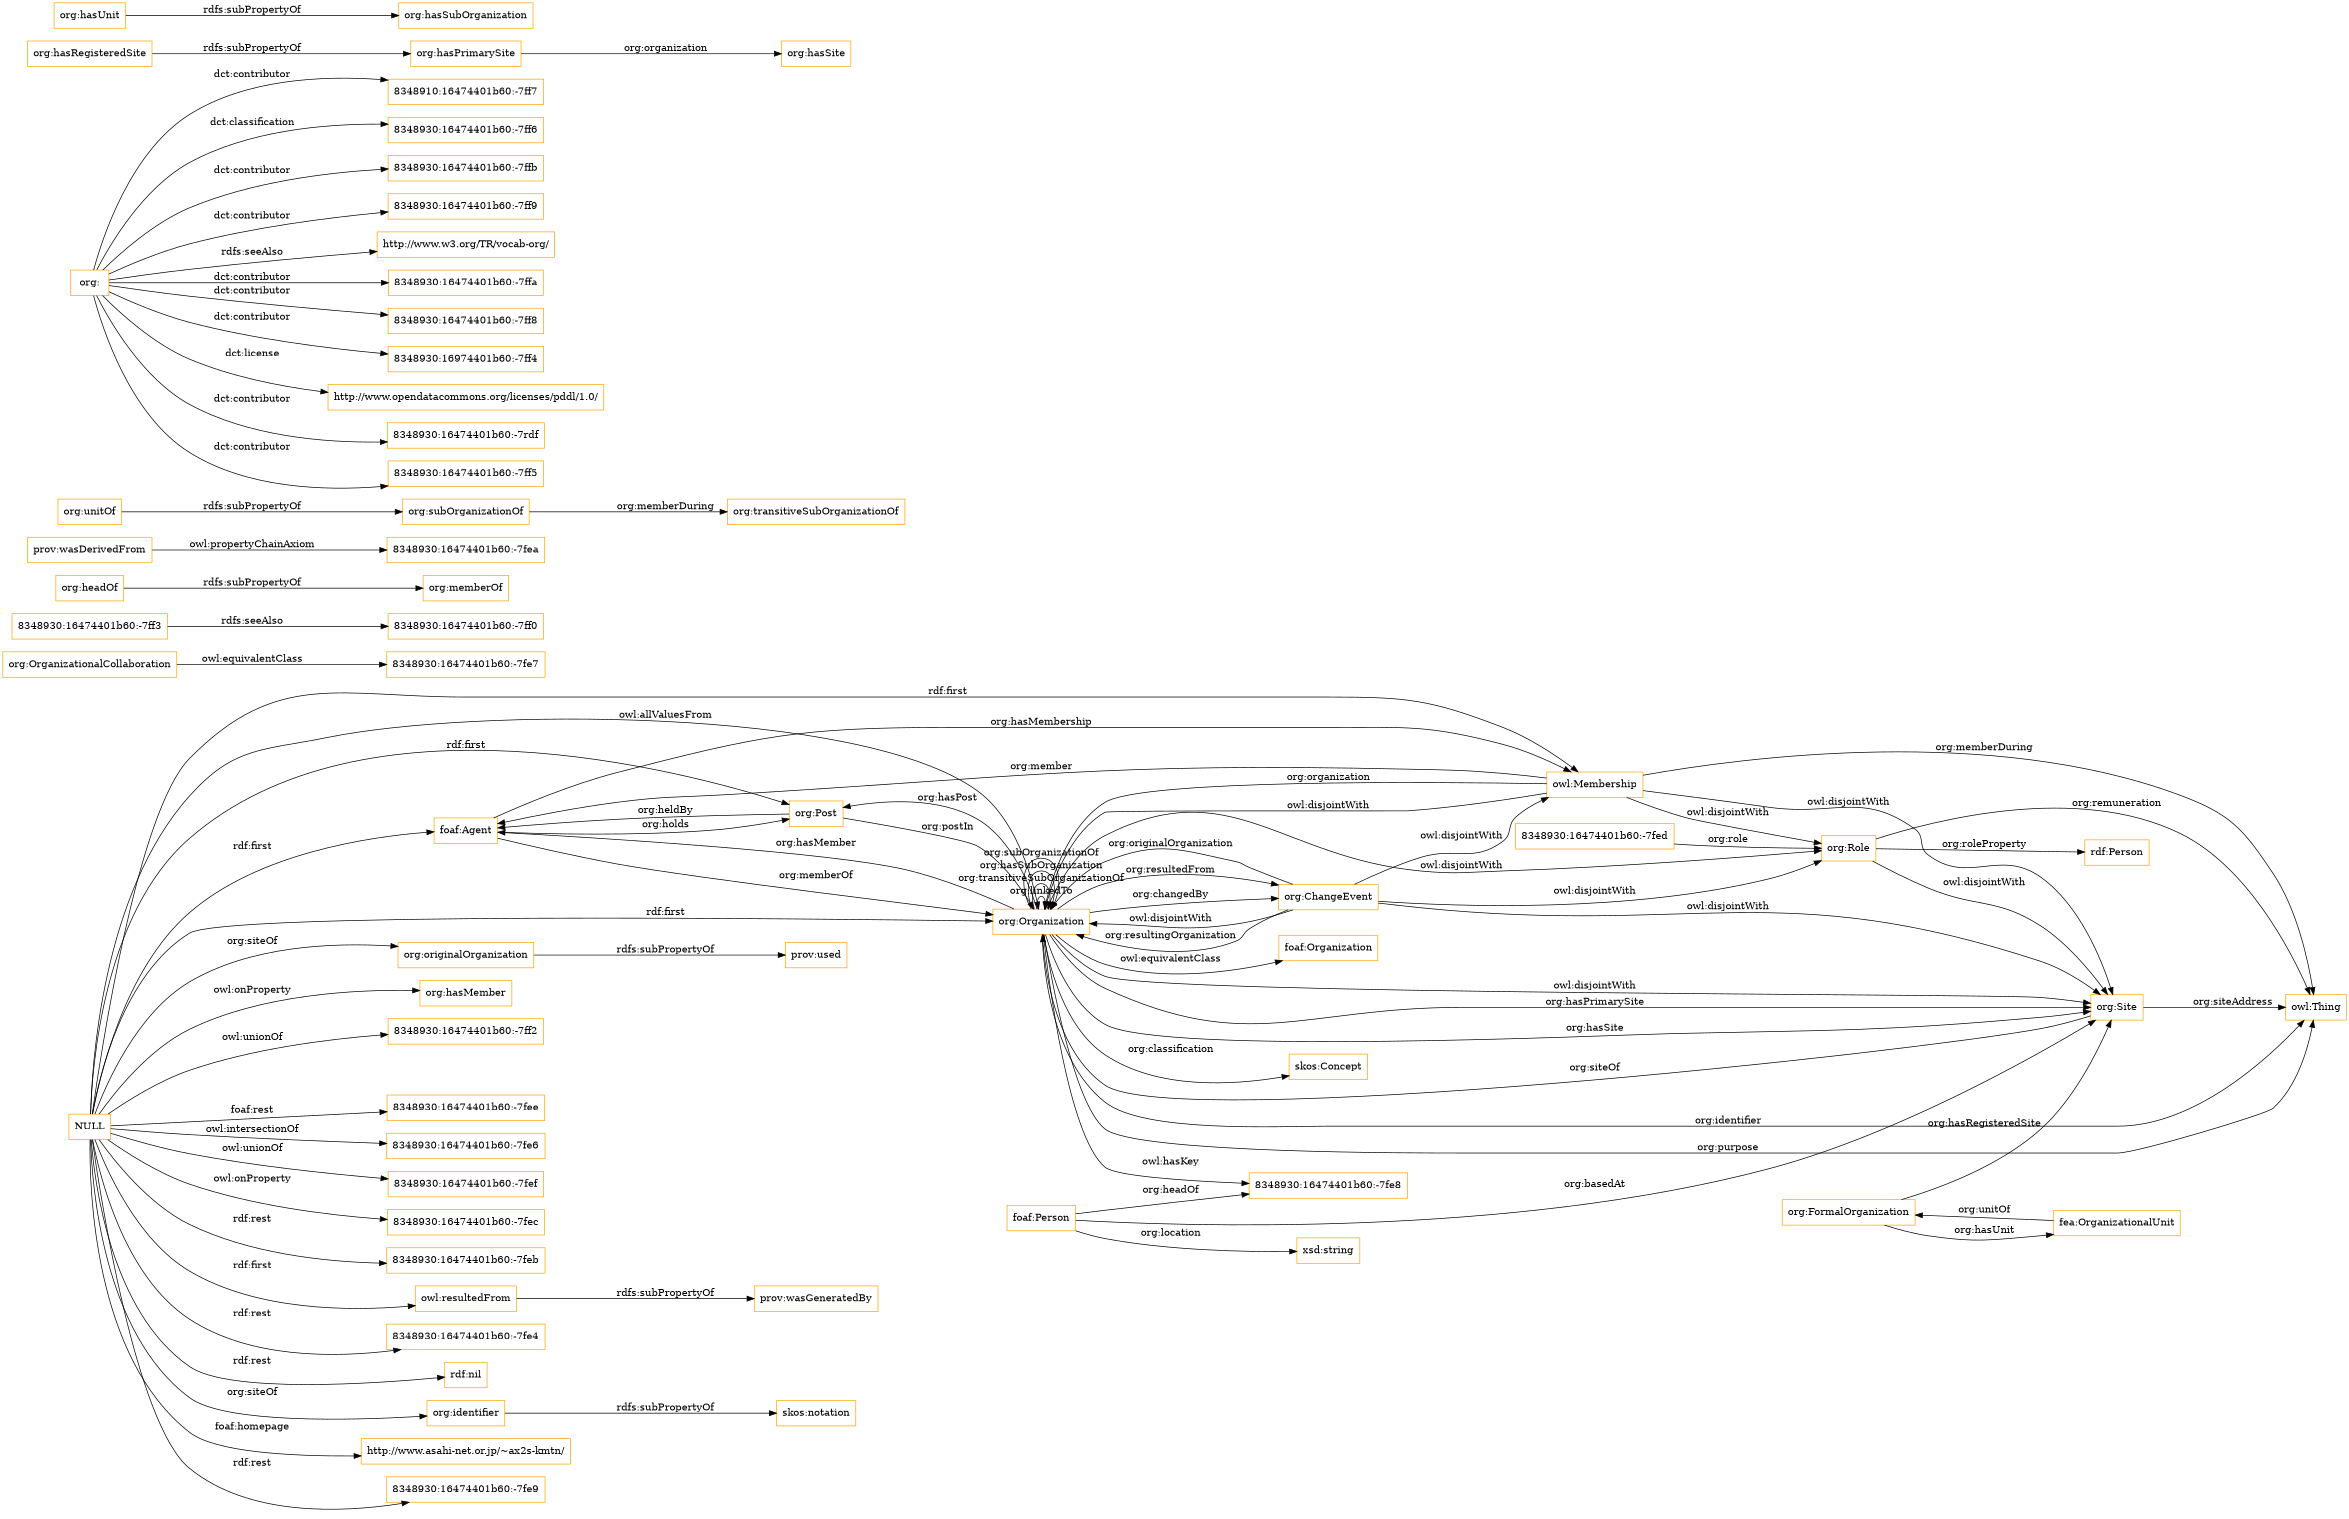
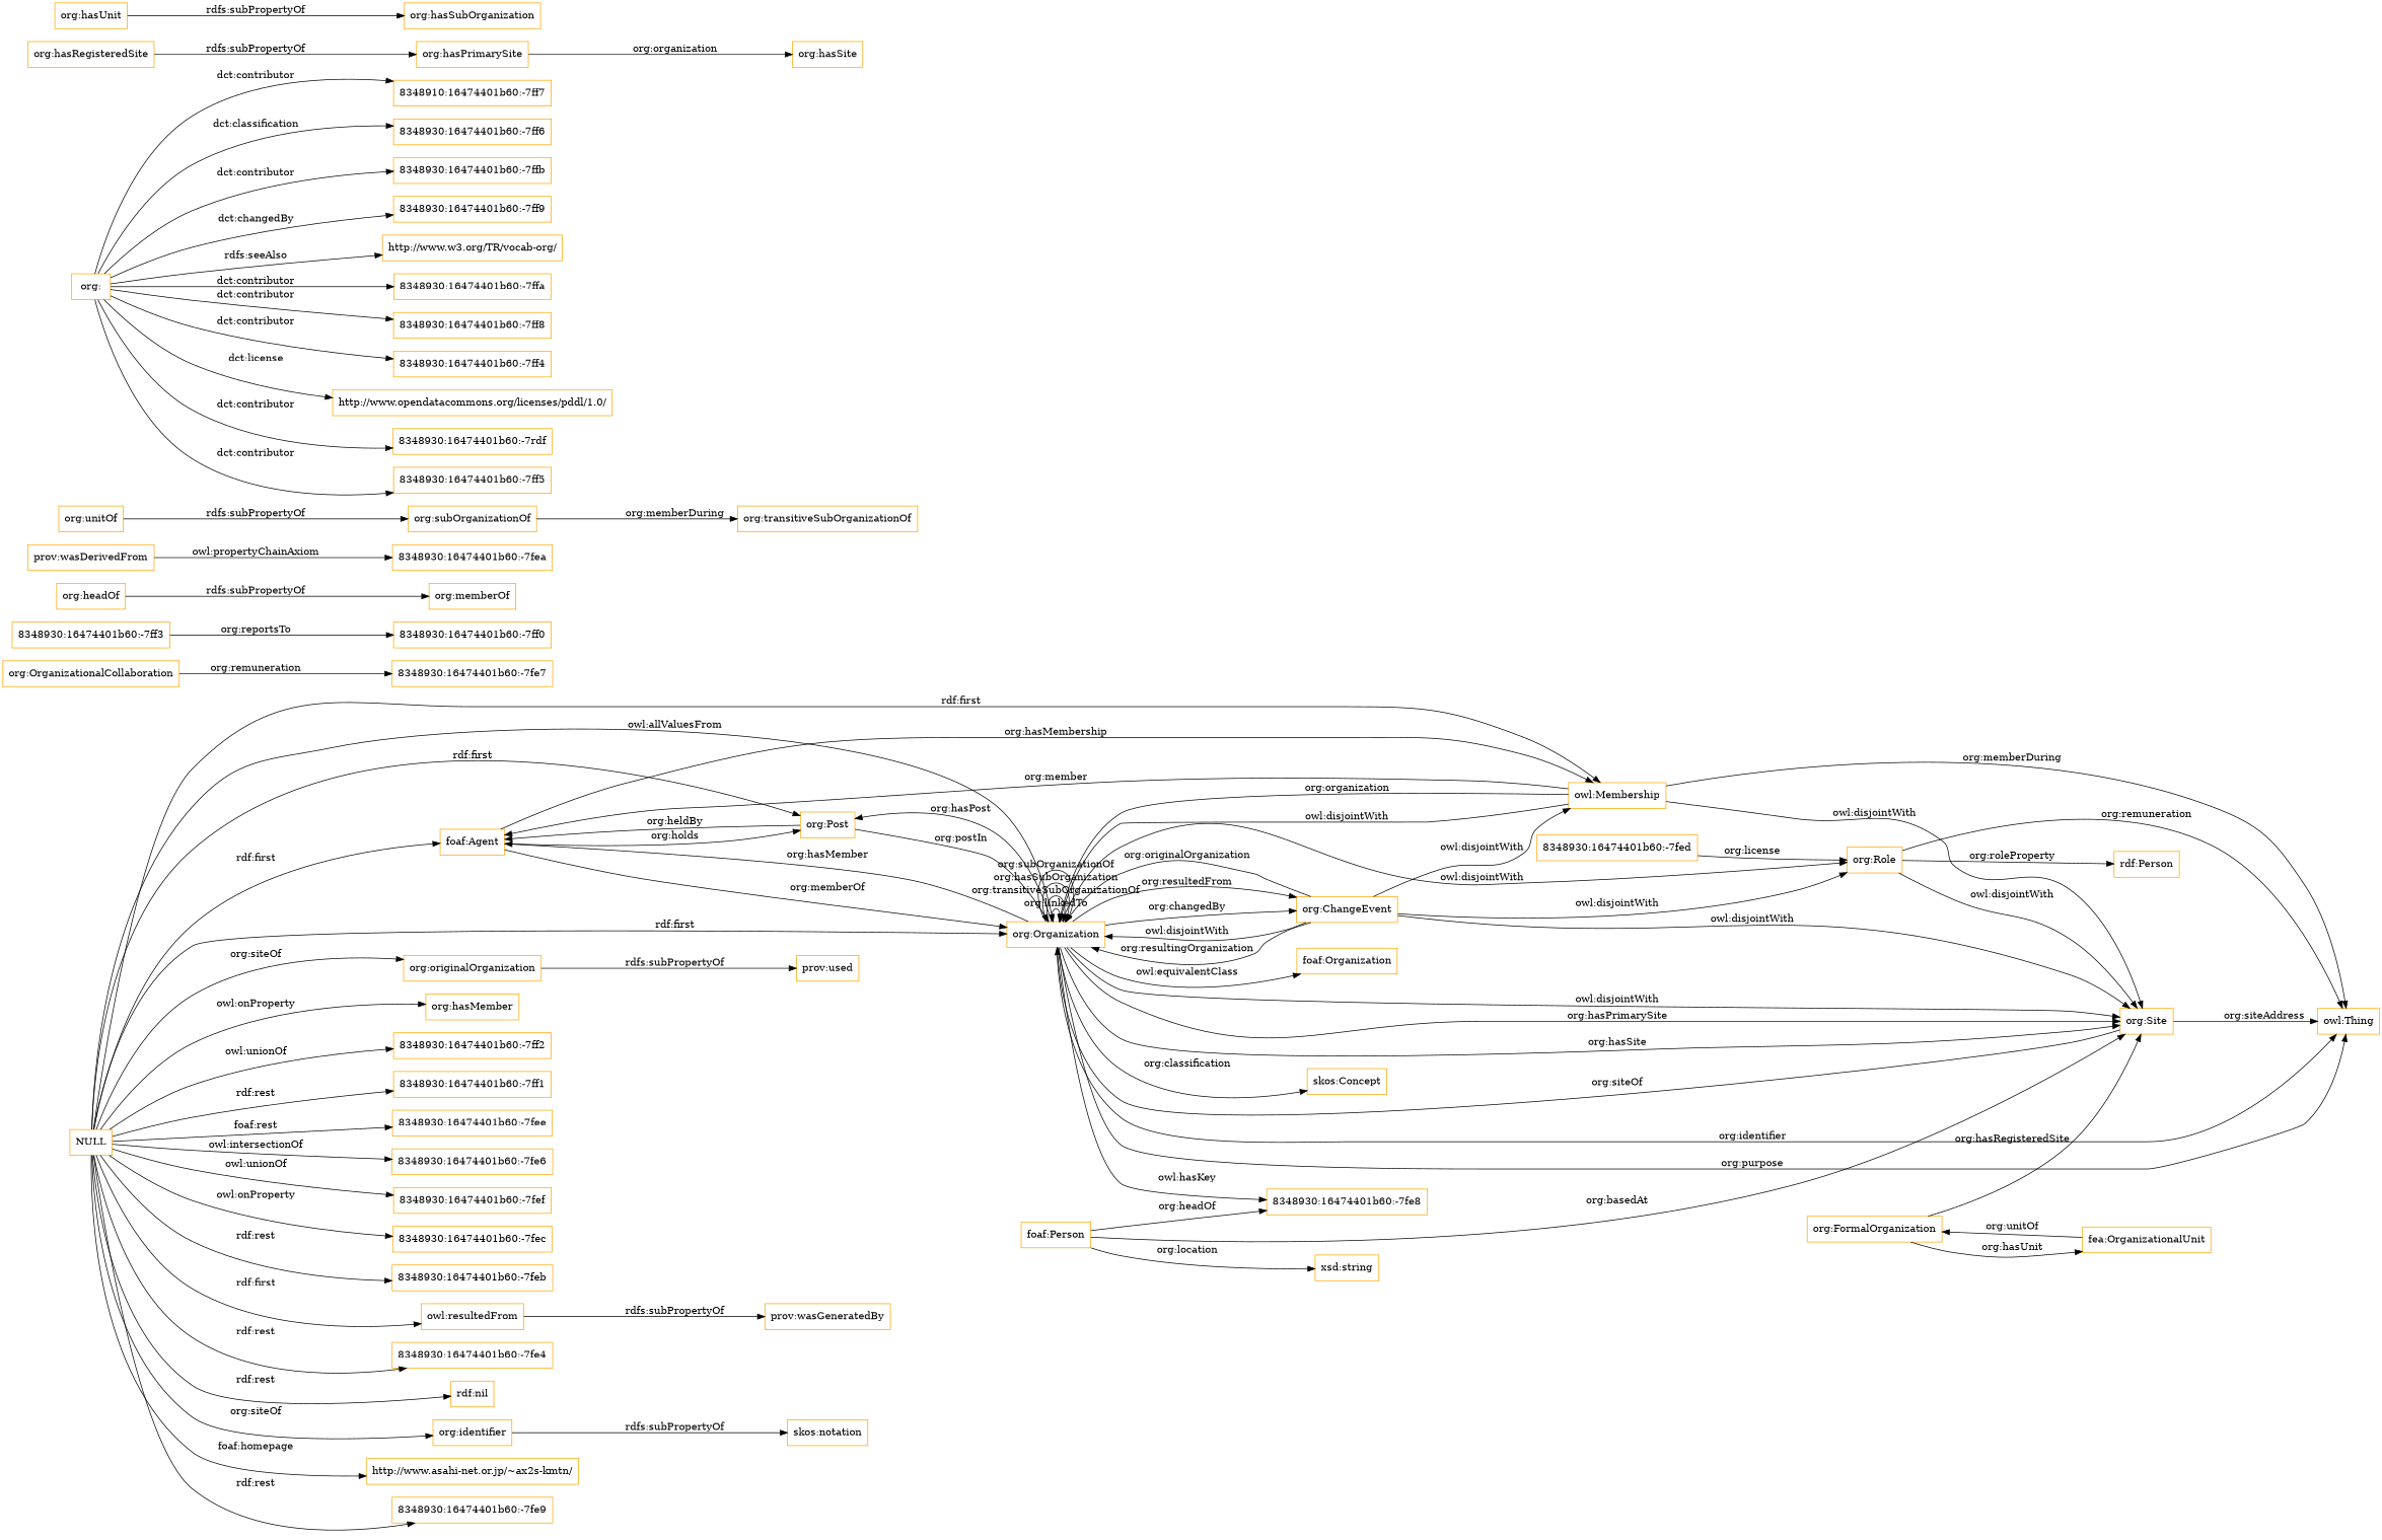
  digraph {
    rankdir=LR
    node [color=orange shape=rectangle]
    "foaf:Agent"
    "org:Post"
    "org:Organization"
    n4 [label="owl:Membership"]
    "org:Role"
    "org:Site"
    "owl:Thing"
    "foaf:Organization"
    "skos:Concept"
    "org:ChangeEvent"
    "8348930:16474401b60:-7fe8"
    "8348930:16474401b60:-7fed"
    n13 [label="rdf:Person"]
    "org:FormalOrganization"
    n15 [label="fea:OrganizationalUnit"]
    "foaf:Person"
    "xsd:string"
    "org:OrganizationalCollaboration"
    "8348930:16474401b60:-7fe7"
    "8348930:16474401b60:-7ff3"
    "8348930:16474401b60:-7ff0"
    "org:headOf"
    "org:memberOf"
    "prov:wasDerivedFrom"
    "8348930:16474401b60:-7fea"
    "org:originalOrganization"
    "prov:used"
    "org:subOrganizationOf"
    "org:transitiveSubOrganizationOf"
    NULL
    "org:hasMember"
    "8348930:16474401b60:-7ff2"
+   "8348930:16474401b60:-7ff1"
    "8348930:16474401b60:-7fee"
    "8348930:16474401b60:-7fe6"
    "8348930:16474401b60:-7fef"
    "8348930:16474401b60:-7fec"
    "8348930:16474401b60:-7feb"
    n39 [label="owl:resultedFrom"]
    "8348930:16474401b60:-7fe4"
    "rdf:nil"
    "org:identifier"
    "http://www.asahi-net.or.jp/~ax2s-kmtn/"
    "8348930:16474401b60:-7fe9"
    "prov:wasGeneratedBy"
    "skos:notation"
    n47 [label="8348910:16474401b60:-7ff7"]
    "org:"
    "8348930:16474401b60:-7ff6"
    "8348930:16474401b60:-7ffb"
    "8348930:16474401b60:-7ff9"
    "http://www.w3.org/TR/vocab-org/"
    "8348930:16474401b60:-7ffa"
    "8348930:16474401b60:-7ff8"
-   "8348930:16474401b60:-7ff4" [label="8348930:16974401b60:-7ff4"]
+   "8348930:16474401b60:-7ff4"
    "http://www.opendatacommons.org/licenses/pddl/1.0/"
    n57 [label="8348930:16474401b60:-7rdf"]
    "8348930:16474401b60:-7ff5"
    "org:hasRegisteredSite"
    "org:hasPrimarySite"
    "org:hasSite"
    "org:unitOf"
    "org:hasUnit"
    "org:hasSubOrganization"
    "foaf:Agent" -> "org:Post" [label="org:holds"]
    "foaf:Agent" -> "org:Organization" [label="org:memberOf"]
    "foaf:Agent" -> n4 [label="org:hasMembership"]
    "org:Post" -> "foaf:Agent" [label="org:heldBy"]
    "org:Post" -> "org:Organization" [label="org:postIn"]
    "org:Organization" -> "foaf:Agent" [label="org:hasMember"]
    "org:Organization" -> "org:Post" [label="org:hasPost"]
    "org:Organization" -> "org:Organization" [label="org:linkedTo"]
    "org:Organization" -> "org:Organization" [label="org:transitiveSubOrganizationOf"]
    "org:Organization" -> "org:Organization" [label="org:hasSubOrganization"]
    "org:Organization" -> "org:Organization" [label="org:subOrganizationOf"]
    "org:Organization" -> "org:Role" [label="owl:disjointWith"]
    "org:Organization" -> "org:Site" [label="owl:disjointWith"]
    "org:Organization" -> "org:Site" [label="org:hasSite"]
    "org:Organization" -> "org:Site" [label="org:hasPrimarySite"]
    "org:Organization" -> "owl:Thing" [label="org:identifier"]
    "org:Organization" -> "owl:Thing" [label="org:purpose"]
    "org:Organization" -> "foaf:Organization" [label="owl:equivalentClass"]
    "org:Organization" -> "skos:Concept" [label="org:classification"]
    "org:Organization" -> "org:ChangeEvent" [label="org:resultedFrom"]
    "org:Organization" -> "org:ChangeEvent" [label="org:changedBy"]
    "org:Organization" -> "8348930:16474401b60:-7fe8" [label="owl:hasKey"]
    n4 -> "foaf:Agent" [label="org:member"]
    n4 -> "org:Organization" [label="owl:disjointWith"]
    n4 -> "org:Organization" [label="org:organization"]
-   n4 -> "org:Role" [label="owl:disjointWith"]
    n4 -> "org:Site" [label="owl:disjointWith"]
    n4 -> "owl:Thing" [label="org:memberDuring"]
    "org:Role" -> "org:Site" [label="owl:disjointWith"]
    "org:Role" -> "owl:Thing" [label="org:remuneration"]
    "org:Role" -> n13 [label="org:roleProperty"]
    "org:Site" -> "org:Organization" [label="org:siteOf"]
    "org:Site" -> "owl:Thing" [label="org:siteAddress"]
    "org:ChangeEvent" -> "org:Organization" [label="owl:disjointWith"]
    "org:ChangeEvent" -> "org:Organization" [label="org:resultingOrganization"]
    "org:ChangeEvent" -> "org:Organization" [label="org:originalOrganization"]
    "org:ChangeEvent" -> n4 [label="owl:disjointWith"]
    "org:ChangeEvent" -> "org:Role" [label="owl:disjointWith"]
    "org:ChangeEvent" -> "org:Site" [label="owl:disjointWith"]
-   "8348930:16474401b60:-7fed" -> "org:Role" [label="org:role"]
+   "8348930:16474401b60:-7fed" -> "org:Role" [label="org:license"]
    "org:FormalOrganization" -> "org:Site" [label="org:hasRegisteredSite"]
    "org:FormalOrganization" -> n15 [label="org:hasUnit"]
    n15 -> "org:FormalOrganization" [label="org:unitOf"]
    "foaf:Person" -> "org:Site" [label="org:basedAt"]
    "foaf:Person" -> "8348930:16474401b60:-7fe8" [label="org:headOf"]
    "foaf:Person" -> "xsd:string" [label="org:location"]
-   "org:OrganizationalCollaboration" -> "8348930:16474401b60:-7fe7" [label="owl:equivalentClass"]
-   "8348930:16474401b60:-7ff3" -> "8348930:16474401b60:-7ff0" [label="rdfs:seeAlso"]
+   "org:OrganizationalCollaboration" -> "8348930:16474401b60:-7fe7" [label="org:remuneration"]
+   "8348930:16474401b60:-7ff3" -> "8348930:16474401b60:-7ff0" [label="org:reportsTo"]
    "org:headOf" -> "org:memberOf" [label="rdfs:subPropertyOf"]
    "prov:wasDerivedFrom" -> "8348930:16474401b60:-7fea" [label="owl:propertyChainAxiom"]
    "org:originalOrganization" -> "prov:used" [label="rdfs:subPropertyOf"]
    "org:subOrganizationOf" -> "org:transitiveSubOrganizationOf" [label="org:memberDuring"]
    NULL -> "foaf:Agent" [label="rdf:first"]
    NULL -> "org:Post" [label="rdf:first"]
    NULL -> "org:Organization" [label="owl:allValuesFrom"]
    NULL -> "org:Organization" [label="rdf:first"]
    NULL -> n4 [label="rdf:first"]
    NULL -> "org:originalOrganization" [label="org:siteOf"]
    NULL -> "org:hasMember" [label="owl:onProperty"]
    NULL -> "8348930:16474401b60:-7ff2" [label="owl:unionOf"]
+   NULL -> "8348930:16474401b60:-7ff1" [label="rdf:rest"]
    NULL -> "8348930:16474401b60:-7fee" [label="foaf:rest"]
    NULL -> "8348930:16474401b60:-7fe6" [label="owl:intersectionOf"]
    NULL -> "8348930:16474401b60:-7fef" [label="owl:unionOf"]
    NULL -> "8348930:16474401b60:-7fec" [label="owl:onProperty"]
    NULL -> "8348930:16474401b60:-7feb" [label="rdf:rest"]
    NULL -> n39 [label="rdf:first"]
    NULL -> "8348930:16474401b60:-7fe4" [label="rdf:rest"]
    NULL -> "rdf:nil" [label="rdf:rest"]
    NULL -> "org:identifier" [label="org:siteOf"]
    NULL -> "http://www.asahi-net.or.jp/~ax2s-kmtn/" [label="foaf:homepage"]
    NULL -> "8348930:16474401b60:-7fe9" [label="rdf:rest"]
    n39 -> "prov:wasGeneratedBy" [label="rdfs:subPropertyOf"]
    "org:identifier" -> "skos:notation" [label="rdfs:subPropertyOf"]
    "org:" -> n47 [label="dct:contributor"]
    "org:" -> "8348930:16474401b60:-7ff6" [label="dct:classification"]
    "org:" -> "8348930:16474401b60:-7ffb" [label="dct:contributor"]
-   "org:" -> "8348930:16474401b60:-7ff9" [label="dct:contributor"]
+   "org:" -> "8348930:16474401b60:-7ff9" [label="dct:changedBy"]
    "org:" -> "http://www.w3.org/TR/vocab-org/" [label="rdfs:seeAlso"]
    "org:" -> "8348930:16474401b60:-7ffa" [label="dct:contributor"]
    "org:" -> "8348930:16474401b60:-7ff8" [label="dct:contributor"]
    "org:" -> "8348930:16474401b60:-7ff4" [label="dct:contributor"]
    "org:" -> "http://www.opendatacommons.org/licenses/pddl/1.0/" [label="dct:license"]
    "org:" -> n57 [label="dct:contributor"]
    "org:" -> "8348930:16474401b60:-7ff5" [label="dct:contributor"]
    "org:hasRegisteredSite" -> "org:hasPrimarySite" [label="rdfs:subPropertyOf"]
    "org:hasPrimarySite" -> "org:hasSite" [label="org:organization"]
    "org:unitOf" -> "org:subOrganizationOf" [label="rdfs:subPropertyOf"]
    "org:hasUnit" -> "org:hasSubOrganization" [label="rdfs:subPropertyOf"]
  }
